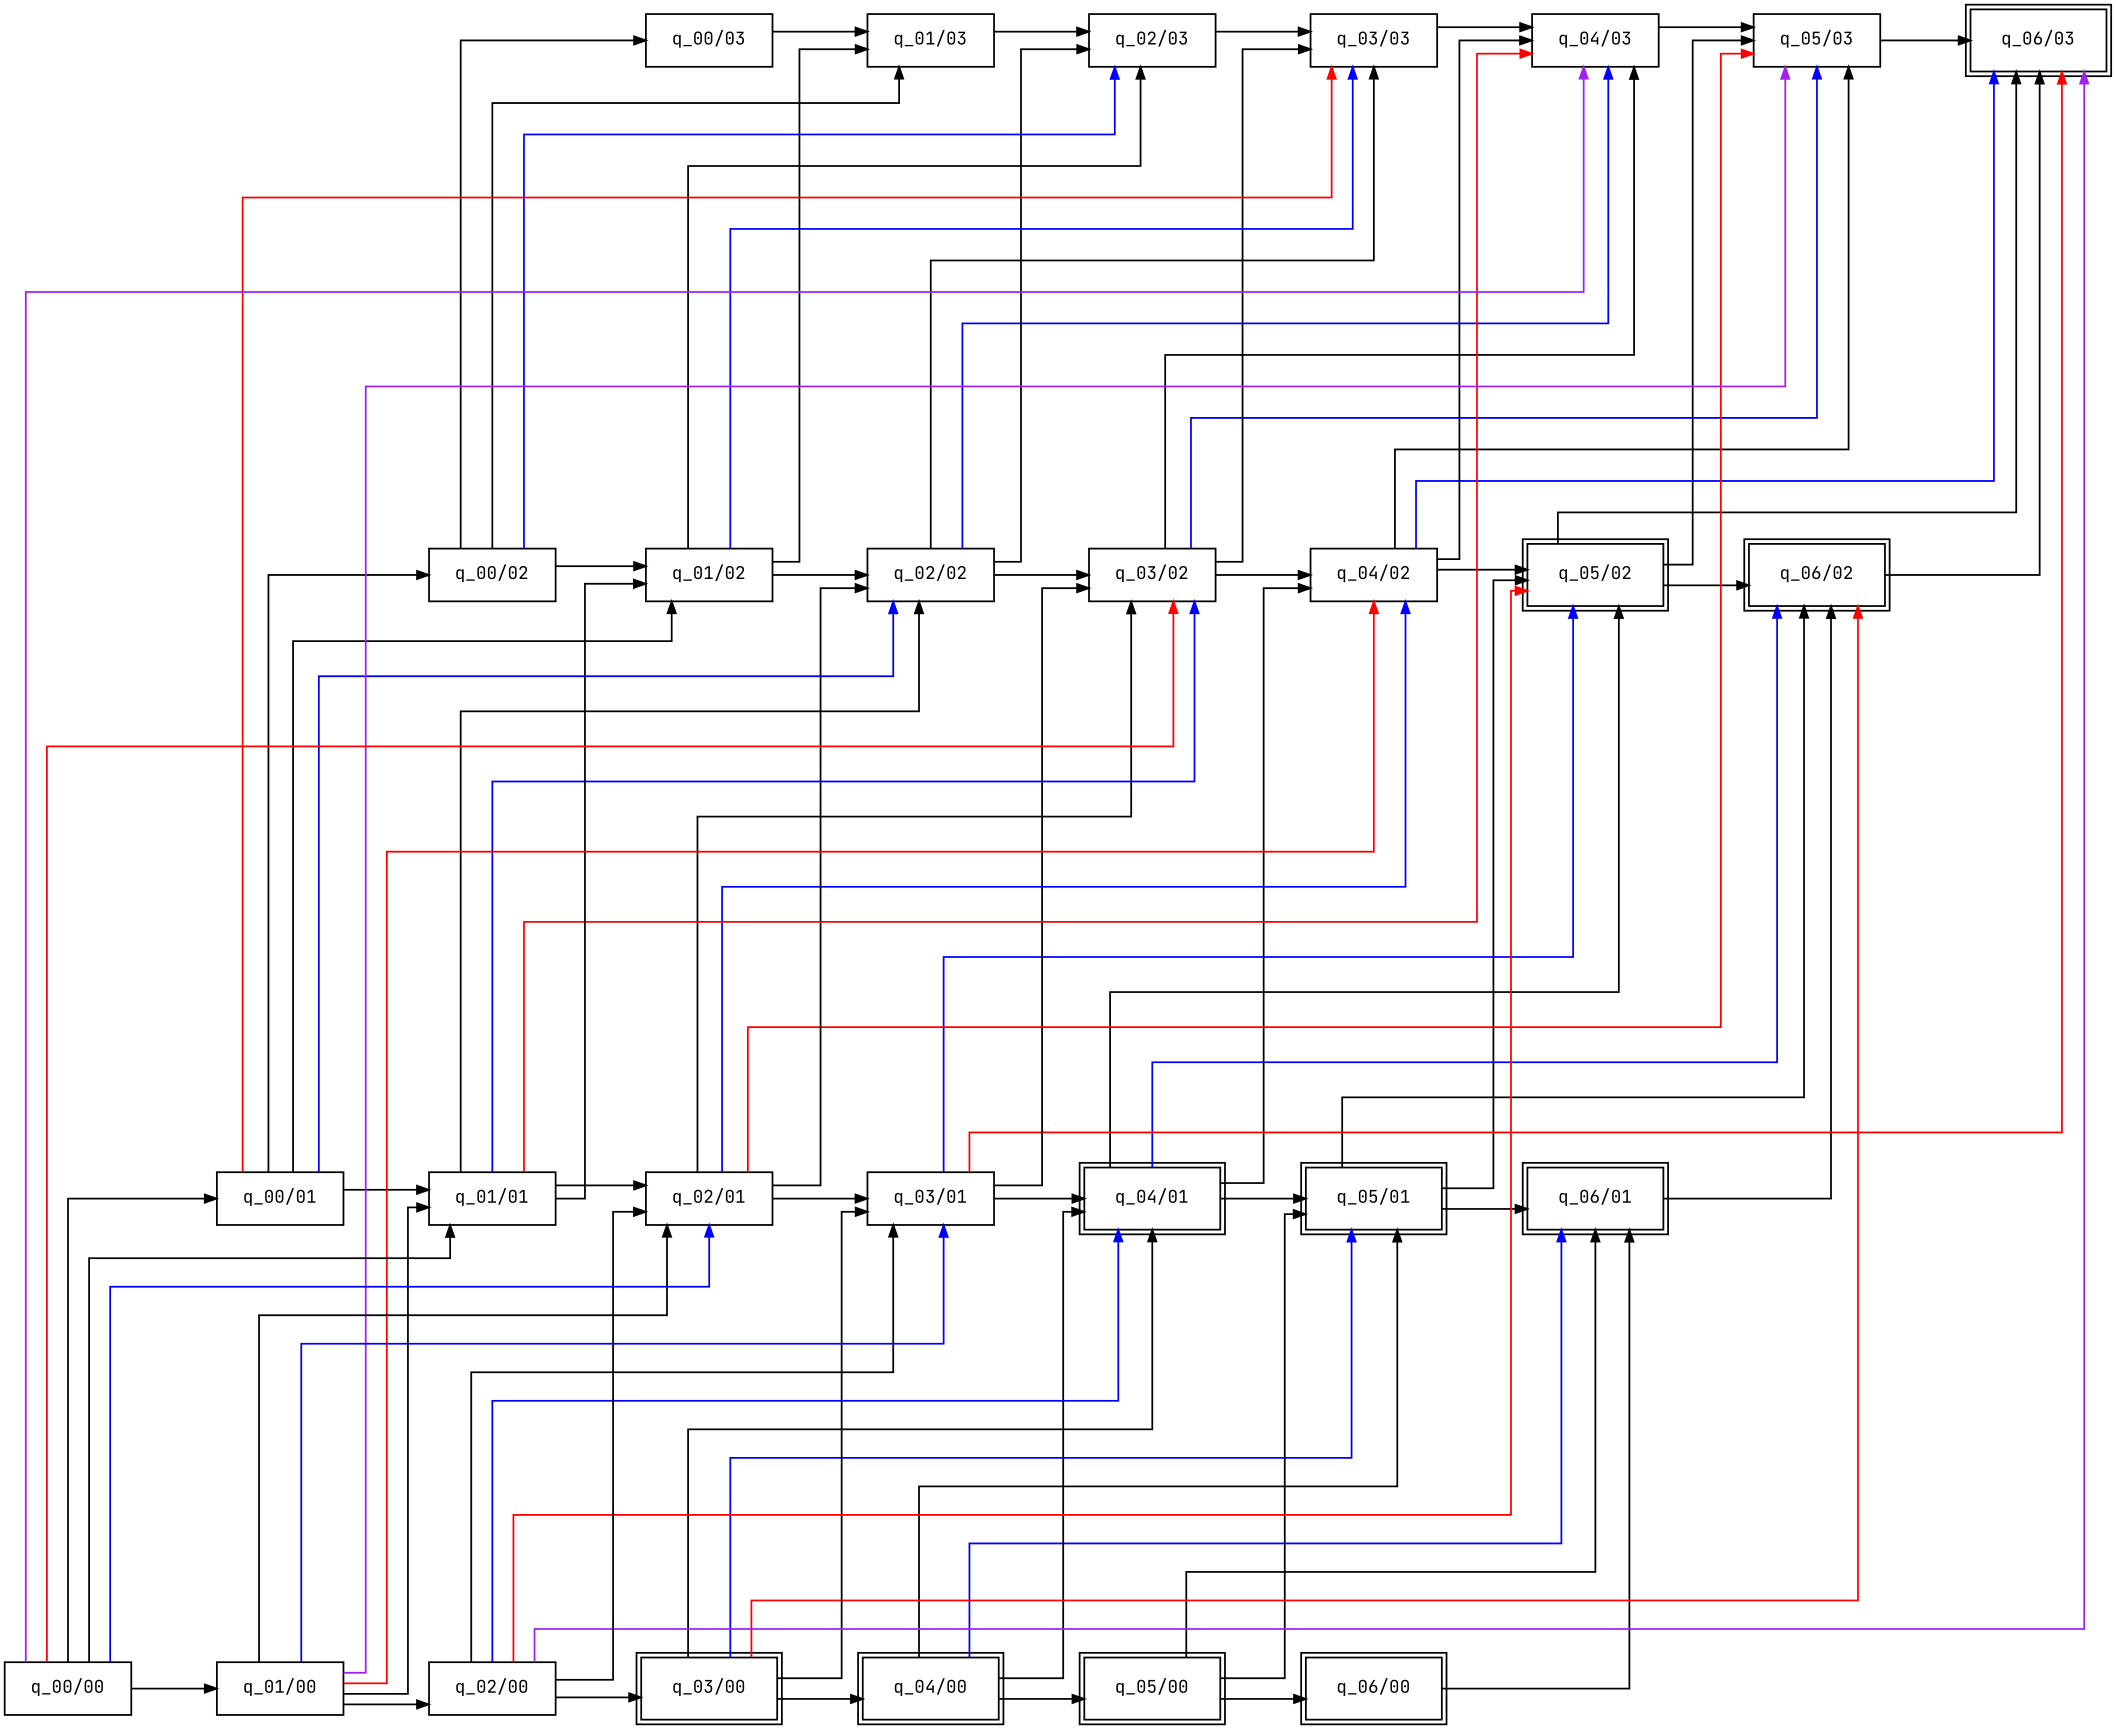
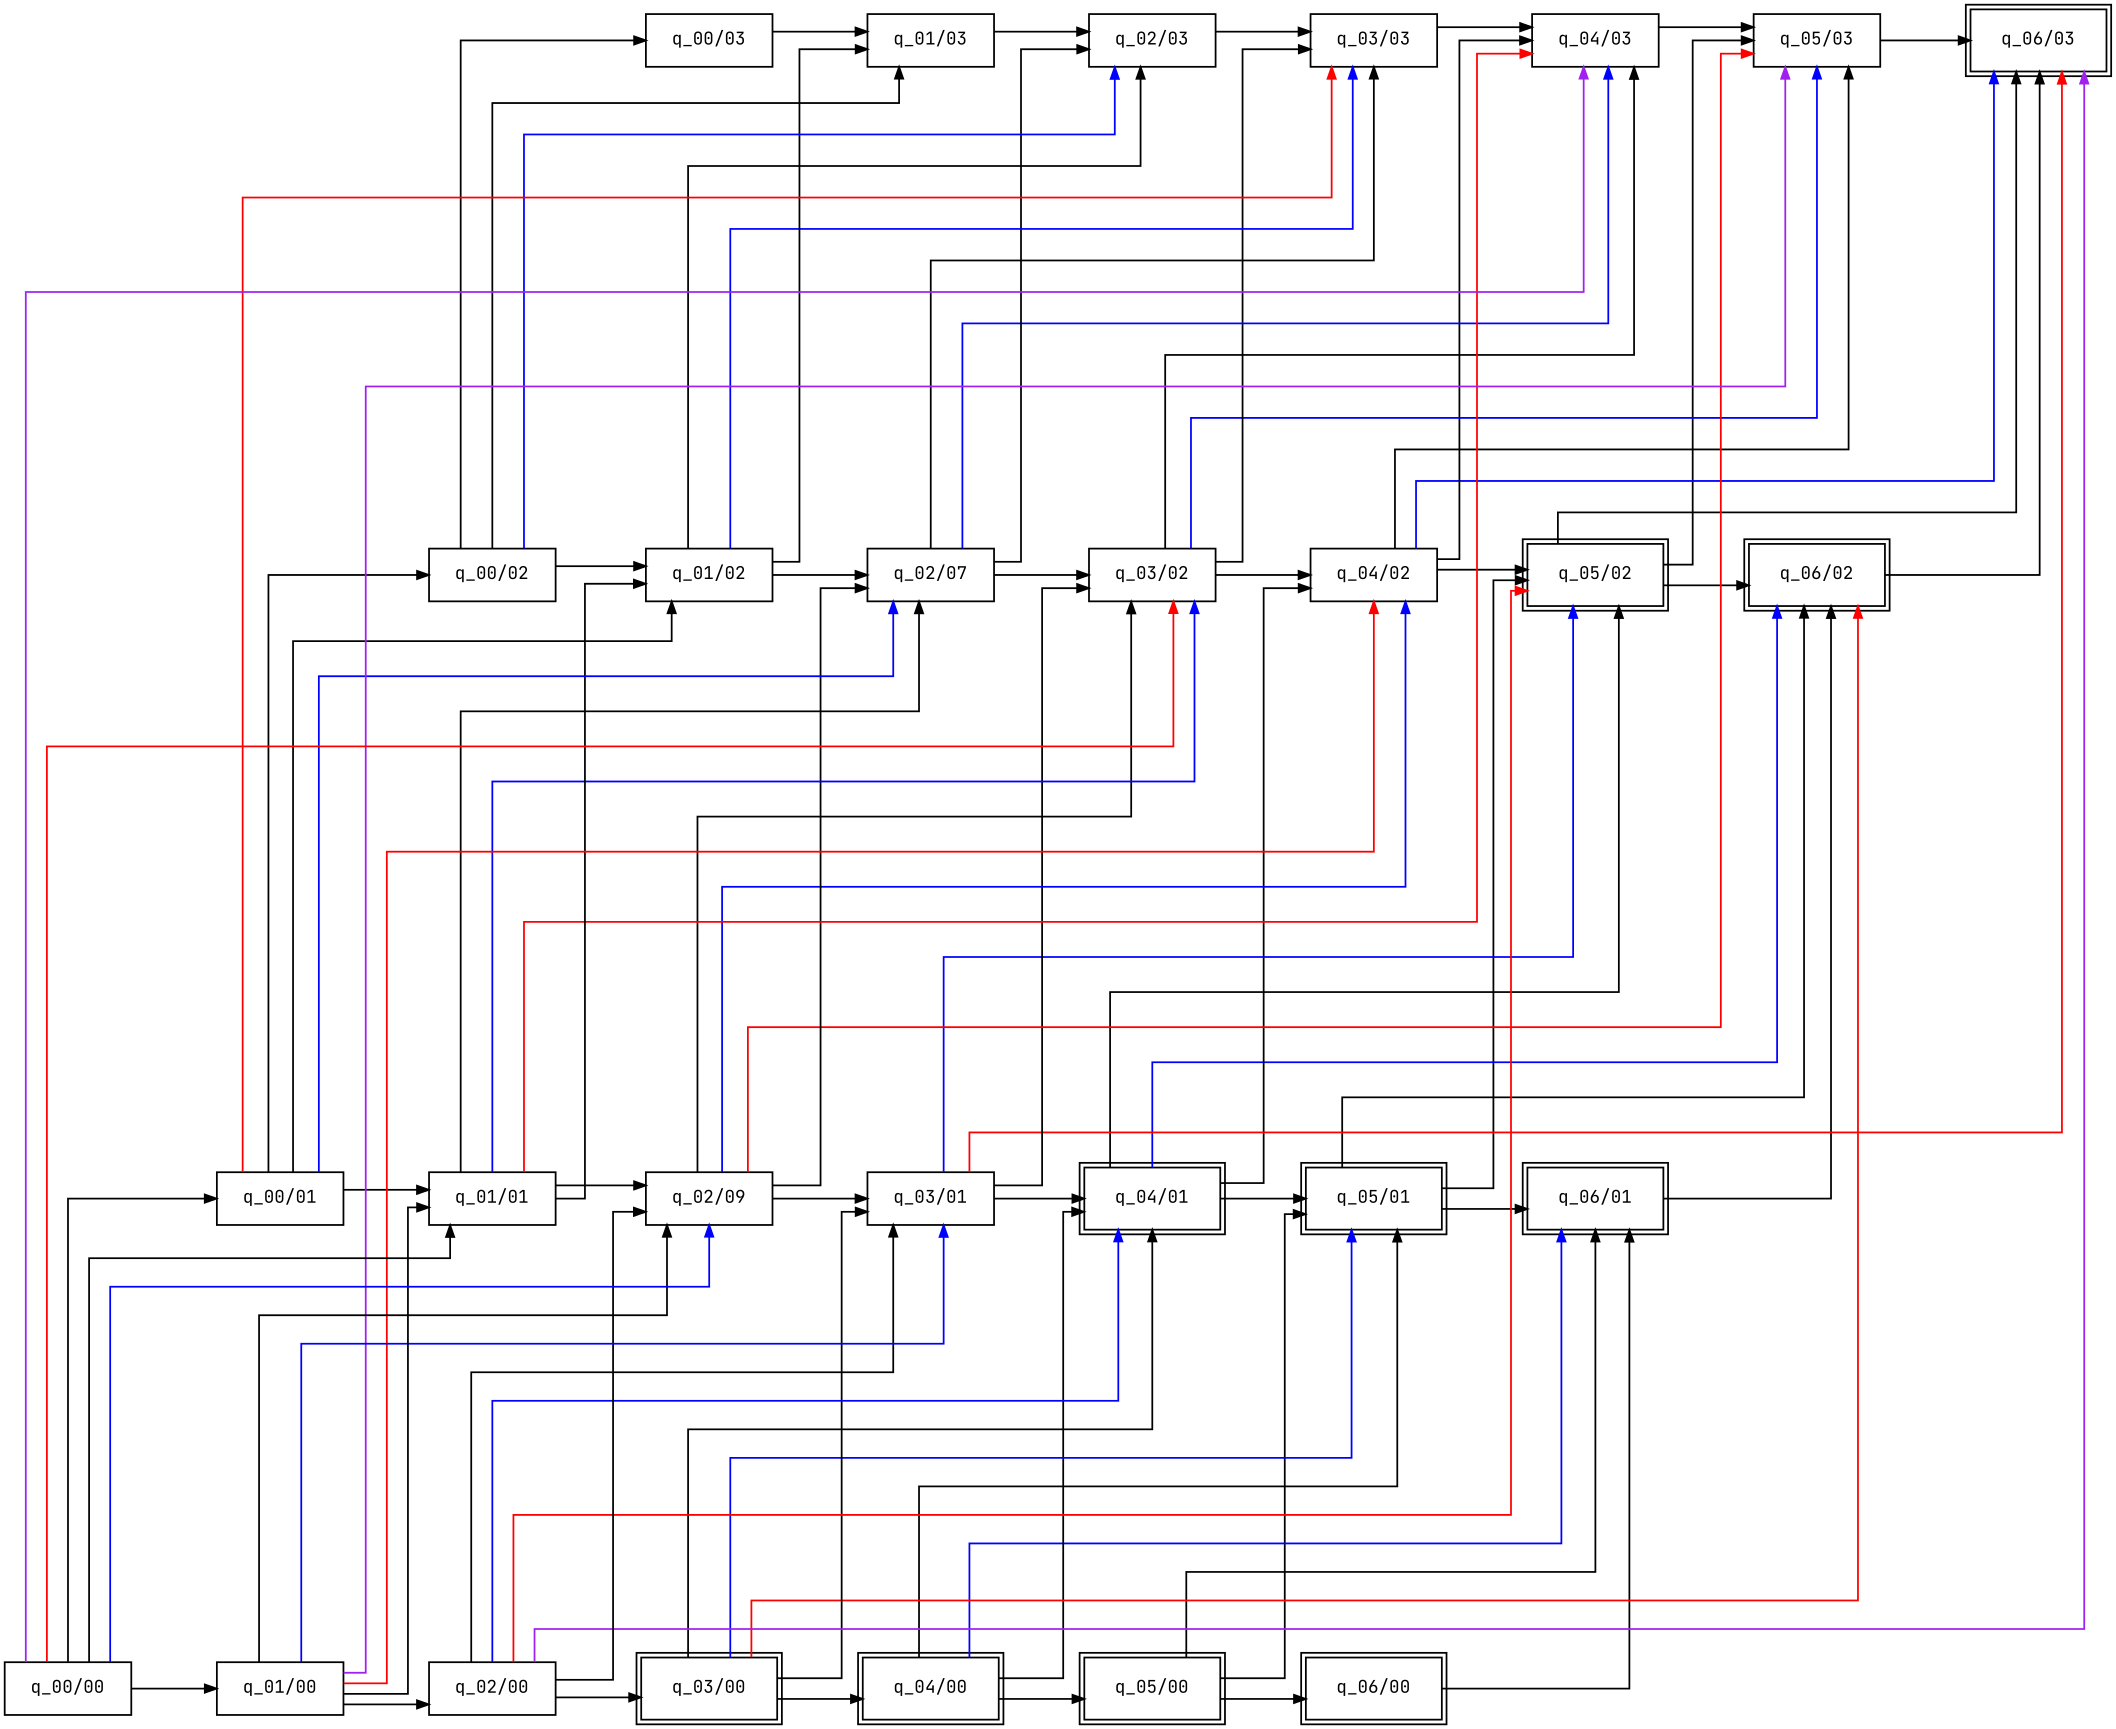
  strict digraph {
    compound=true
    concentrate=false
    nodesep=0.25
    nslimit=20
    rankdir=LR
    splines=ortho
    node [color=black fontcolor=black fontname="JetBrains Mono" fontsize=15 group=3 margin="0.3,0.2" penwidth=1.5 shape=rect]
    edge [arrowhead=normal color=black minlen=2.5 penwidth=1.5]
    "q_06/03" [peripheries=2]
    "q_05/03"
    "q_04/03"
    "q_03/03"
    "q_02/03"
    "q_01/03"
    "q_00/03"
    "q_06/02" [group=2 peripheries=2]
    "q_05/02" [group=2 peripheries=2]
    "q_04/02" [group=2]
    "q_03/02" [group=2]
-   "q_02/02" [group=2]
+   "q_02/02" [group=2 label="q_02/07"]
    "q_01/02" [group=2]
    "q_00/02" [group=2]
    "q_06/01" [group=1 peripheries=2]
    "q_05/01" [group=1 peripheries=2]
    "q_04/01" [group=1 peripheries=2]
    "q_03/01" [group=1]
-   "q_02/01" [group=1]
+   "q_02/01" [group=1 label="q_02/09"]
    "q_01/01" [group=1]
    "q_00/01" [group=1]
    "q_06/00" [group=0 peripheries=2]
    "q_05/00" [group=0 peripheries=2]
    "q_04/00" [group=0 peripheries=2]
    "q_03/00" [group=0 peripheries=2]
    "q_02/00" [group=0]
    "q_01/00" [group=0]
    "q_00/00" [group=0]
    "q_05/03" -> "q_06/03"
    "q_04/03" -> "q_05/03"
    "q_03/03" -> "q_04/03"
    "q_02/03" -> "q_03/03"
    "q_01/03" -> "q_02/03"
    "q_00/03" -> "q_01/03"
    "q_06/02" -> "q_06/03"
    "q_05/02" -> "q_06/03"
    "q_05/02" -> "q_05/03"
    "q_05/02" -> "q_06/02"
    "q_04/02" -> "q_06/03" [color=blue]
    "q_04/02" -> "q_05/03"
    "q_04/02" -> "q_04/03"
    "q_04/02" -> "q_05/02"
    "q_03/02" -> "q_05/03" [color=blue]
    "q_03/02" -> "q_04/03"
    "q_03/02" -> "q_03/03"
    "q_03/02" -> "q_04/02"
    "q_02/02" -> "q_04/03" [color=blue]
    "q_02/02" -> "q_03/03"
    "q_02/02" -> "q_02/03"
    "q_02/02" -> "q_03/02"
    "q_01/02" -> "q_03/03" [color=blue]
    "q_01/02" -> "q_02/03"
    "q_01/02" -> "q_01/03"
    "q_01/02" -> "q_02/02"
    "q_00/02" -> "q_02/03" [color=blue]
    "q_00/02" -> "q_01/03"
    "q_00/02" -> "q_00/03"
    "q_00/02" -> "q_01/02"
    "q_06/01" -> "q_06/02"
    "q_05/01" -> "q_06/02"
    "q_05/01" -> "q_05/02"
    "q_05/01" -> "q_06/01"
    "q_04/01" -> "q_06/02" [color=blue]
    "q_04/01" -> "q_05/02"
    "q_04/01" -> "q_04/02"
    "q_04/01" -> "q_05/01"
    "q_03/01" -> "q_06/03" [color=red]
    "q_03/01" -> "q_05/02" [color=blue]
    "q_03/01" -> "q_03/02"
    "q_03/01" -> "q_04/01"
    "q_02/01" -> "q_05/03" [color=red]
    "q_02/01" -> "q_04/02" [color=blue]
    "q_02/01" -> "q_03/02"
    "q_02/01" -> "q_02/02"
    "q_02/01" -> "q_03/01"
    "q_01/01" -> "q_04/03" [color=red]
    "q_01/01" -> "q_03/02" [color=blue]
    "q_01/01" -> "q_02/02"
    "q_01/01" -> "q_01/02"
    "q_01/01" -> "q_02/01"
    "q_00/01" -> "q_03/03" [color=red]
    "q_00/01" -> "q_02/02" [color=blue]
    "q_00/01" -> "q_01/02"
    "q_00/01" -> "q_00/02"
    "q_00/01" -> "q_01/01"
    "q_06/00" -> "q_06/01"
    "q_05/00" -> "q_06/01"
    "q_05/00" -> "q_05/01"
    "q_05/00" -> "q_06/00"
    "q_04/00" -> "q_06/01" [color=blue]
    "q_04/00" -> "q_05/01"
    "q_04/00" -> "q_04/01"
    "q_04/00" -> "q_05/00"
    "q_03/00" -> "q_06/02" [color=red]
    "q_03/00" -> "q_05/01" [color=blue]
    "q_03/00" -> "q_04/01"
    "q_03/00" -> "q_03/01"
    "q_03/00" -> "q_04/00"
    "q_02/00" -> "q_06/03" [color=purple]
    "q_02/00" -> "q_05/02" [color=red]
    "q_02/00" -> "q_04/01" [color=blue]
    "q_02/00" -> "q_03/01"
    "q_02/00" -> "q_02/01"
    "q_02/00" -> "q_03/00"
    "q_01/00" -> "q_05/03" [color=purple]
    "q_01/00" -> "q_04/02" [color=red]
    "q_01/00" -> "q_03/01" [color=blue]
    "q_01/00" -> "q_02/01"
    "q_01/00" -> "q_01/01"
    "q_01/00" -> "q_02/00"
    "q_00/00" -> "q_04/03" [color=purple]
    "q_00/00" -> "q_03/02" [color=red]
    "q_00/00" -> "q_02/01" [color=blue]
    "q_00/00" -> "q_01/01"
    "q_00/00" -> "q_00/01"
    "q_00/00" -> "q_01/00"
  }
